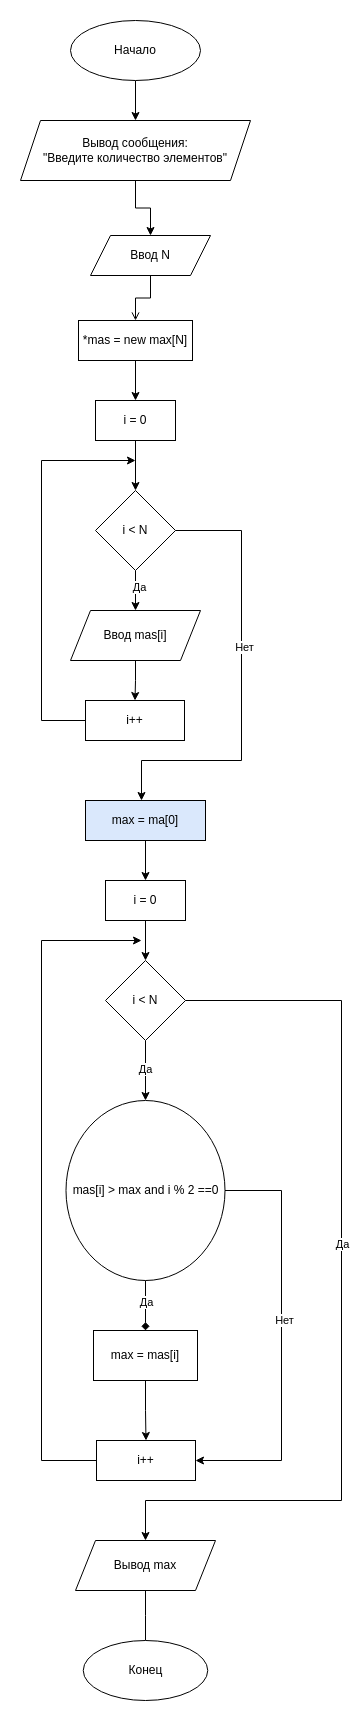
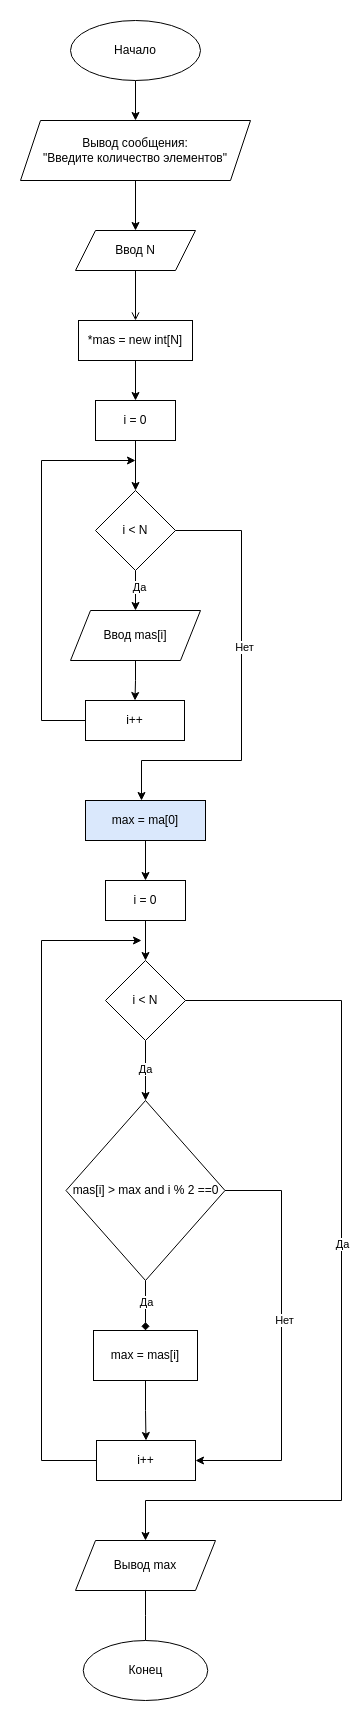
  <mxCell id="0" />
  <mxCell id="1" parent="0" />
  <mxCell id="2" value="" style="edgeStyle=orthogonalEdgeStyle;rounded=0;orthogonalLoop=1;jettySize=auto;html=1;" parent="1" source="3" target="5" edge="1"><mxGeometry relative="1" as="geometry" /></mxCell>
  <mxCell id="3" value="Начало" style="ellipse;whiteSpace=wrap;html=1;" parent="1" vertex="1"><mxGeometry x="70" y="20" width="130" height="60" as="geometry" /></mxCell>
  <mxCell id="4" value="" style="edgeStyle=orthogonalEdgeStyle;rounded=0;orthogonalLoop=1;jettySize=auto;html=1;" parent="1" source="5" target="7" edge="1"><mxGeometry relative="1" as="geometry" /></mxCell>
  <mxCell id="5" value="Вывод сообщения:&lt;br&gt;&quot;Введите количество элементов&quot;" style="shape=parallelogram;perimeter=parallelogramPerimeter;whiteSpace=wrap;html=1;fixedSize=1;" parent="1" vertex="1"><mxGeometry x="20" y="120" width="230" height="60" as="geometry" /></mxCell>
  <mxCell id="6" value="" style="edgeStyle=orthogonalEdgeStyle;rounded=0;orthogonalLoop=1;jettySize=auto;html=1;endArrow=open;" parent="1" source="7" target="9" edge="1"><mxGeometry relative="1" as="geometry" /></mxCell>
- <mxCell id="7" value="Ввод N" style="shape=parallelogram;perimeter=parallelogramPerimeter;whiteSpace=wrap;html=1;fixedSize=1;" parent="1" vertex="1"><mxGeometry x="90" y="235" width="120" height="40" as="geometry" /></mxCell>
+ <mxCell id="7" value="Ввод N" style="shape=parallelogram;perimeter=parallelogramPerimeter;whiteSpace=wrap;html=1;fixedSize=1;" parent="1" vertex="1"><mxGeometry x="75" y="230" width="120" height="40" as="geometry" /></mxCell>
  <mxCell id="8" value="" style="edgeStyle=orthogonalEdgeStyle;rounded=0;orthogonalLoop=1;jettySize=auto;html=1;" parent="1" source="9" target="11" edge="1"><mxGeometry relative="1" as="geometry" /></mxCell>
- <mxCell id="9" value="*mas = new max[N]" style="whiteSpace=wrap;html=1;" parent="1" vertex="1"><mxGeometry x="78" y="320" width="114" height="40" as="geometry" /></mxCell>
+ <mxCell id="9" value="*mas = new int[N]" style="whiteSpace=wrap;html=1;" parent="1" vertex="1"><mxGeometry x="78" y="320" width="114" height="40" as="geometry" /></mxCell>
  <mxCell id="10" value="" style="edgeStyle=orthogonalEdgeStyle;rounded=0;orthogonalLoop=1;jettySize=auto;html=1;" parent="1" source="11" target="14" edge="1"><mxGeometry relative="1" as="geometry" /></mxCell>
  <mxCell id="11" value="i = 0" style="rounded=0;whiteSpace=wrap;html=1;" parent="1" vertex="1"><mxGeometry x="95" y="400" width="80" height="40" as="geometry" /></mxCell>
  <mxCell id="12" value="" style="edgeStyle=orthogonalEdgeStyle;rounded=0;orthogonalLoop=1;jettySize=auto;html=1;" parent="1" source="14" target="16" edge="1"><mxGeometry relative="1" as="geometry" /></mxCell>
  <mxCell id="13" value="Да" style="edgeLabel;html=1;align=center;verticalAlign=middle;resizable=0;points=[];" parent="12" vertex="1" connectable="0"><mxGeometry x="-0.225" y="3" relative="1" as="geometry"><mxPoint as="offset" /></mxGeometry></mxCell>
  <mxCell id="14" value="i &amp;lt; N" style="rhombus;whiteSpace=wrap;html=1;rounded=0;" parent="1" vertex="1"><mxGeometry x="95" y="490" width="80" height="80" as="geometry" /></mxCell>
  <mxCell id="15" value="" style="edgeStyle=orthogonalEdgeStyle;rounded=0;orthogonalLoop=1;jettySize=auto;html=1;" parent="1" source="16" target="17" edge="1"><mxGeometry relative="1" as="geometry" /></mxCell>
  <mxCell id="16" value="Ввод mas[i]" style="shape=parallelogram;perimeter=parallelogramPerimeter;whiteSpace=wrap;html=1;fixedSize=1;" parent="1" vertex="1"><mxGeometry x="70" y="610" width="130" height="50" as="geometry" /></mxCell>
  <mxCell id="17" value="i++" style="rounded=0;whiteSpace=wrap;html=1;" parent="1" vertex="1"><mxGeometry x="85" y="700" width="99" height="40" as="geometry" /></mxCell>
  <mxCell id="18" value="" style="endArrow=classic;html=1;rounded=0;exitX=0;exitY=0.5;exitDx=0;exitDy=0;" parent="1" source="17" edge="1"><mxGeometry width="50" height="50" relative="1" as="geometry"><mxPoint x="111" y="500" as="sourcePoint" /><mxPoint x="135" y="460" as="targetPoint" /><Array as="points"><mxPoint x="41" y="720" /><mxPoint x="41" y="460" /></Array></mxGeometry></mxCell>
  <mxCell id="19" value="" style="endArrow=classic;html=1;rounded=0;exitX=1;exitY=0.5;exitDx=0;exitDy=0;" parent="1" source="14" edge="1"><mxGeometry width="50" height="50" relative="1" as="geometry"><mxPoint x="111" y="500" as="sourcePoint" /><mxPoint x="141" y="800" as="targetPoint" /><Array as="points"><mxPoint x="241" y="530" /><mxPoint x="241" y="760" /><mxPoint x="141" y="760" /></Array></mxGeometry></mxCell>
  <mxCell id="20" value="Нет" style="edgeLabel;html=1;align=center;verticalAlign=middle;resizable=0;points=[];" parent="19" vertex="1" connectable="0"><mxGeometry x="-0.165" y="2" relative="1" as="geometry"><mxPoint as="offset" /></mxGeometry></mxCell>
  <mxCell id="21" value="" style="edgeStyle=orthogonalEdgeStyle;rounded=0;orthogonalLoop=1;jettySize=auto;html=1;" parent="1" source="22" target="24" edge="1"><mxGeometry relative="1" as="geometry" /></mxCell>
  <mxCell id="22" value="max = ma[0]" style="rounded=0;whiteSpace=wrap;html=1;fillColor=#dae8fc;" parent="1" vertex="1"><mxGeometry x="85" y="800" width="120" height="40" as="geometry" /></mxCell>
  <mxCell id="23" value="" style="edgeStyle=orthogonalEdgeStyle;rounded=0;orthogonalLoop=1;jettySize=auto;html=1;" parent="1" source="24" target="27" edge="1"><mxGeometry relative="1" as="geometry" /></mxCell>
  <mxCell id="24" value="i = 0" style="rounded=0;whiteSpace=wrap;html=1;" parent="1" vertex="1"><mxGeometry x="105" y="880" width="80" height="40" as="geometry" /></mxCell>
  <mxCell id="25" value="" style="edgeStyle=orthogonalEdgeStyle;rounded=0;orthogonalLoop=1;jettySize=auto;html=1;" parent="1" source="27" target="30" edge="1"><mxGeometry relative="1" as="geometry" /></mxCell>
  <mxCell id="26" value="Да" style="edgeLabel;html=1;align=center;verticalAlign=middle;resizable=0;points=[];" parent="25" vertex="1" connectable="0"><mxGeometry x="-0.067" y="-1" relative="1" as="geometry"><mxPoint as="offset" /></mxGeometry></mxCell>
  <mxCell id="27" value="i &amp;lt; N" style="rhombus;whiteSpace=wrap;html=1;rounded=0;" parent="1" vertex="1"><mxGeometry x="105" y="960" width="80" height="80" as="geometry" /></mxCell>
  <mxCell id="28" value="" style="edgeStyle=orthogonalEdgeStyle;rounded=0;orthogonalLoop=1;jettySize=auto;html=1;endArrow=diamond;" parent="1" source="30" target="32" edge="1"><mxGeometry relative="1" as="geometry" /></mxCell>
  <mxCell id="29" value="Да" style="edgeLabel;html=1;align=center;verticalAlign=middle;resizable=0;points=[];" parent="28" vertex="1" connectable="0"><mxGeometry x="-0.16" relative="1" as="geometry"><mxPoint as="offset" /></mxGeometry></mxCell>
- <mxCell id="30" value="mas[i] &amp;gt; max and i % 2 ==0" style="ellipse;whiteSpace=wrap;html=1;" parent="1" vertex="1"><mxGeometry x="65.5" y="1100" width="159" height="180" as="geometry" /></mxCell>
+ <mxCell id="30" value="mas[i] &amp;gt; max and i % 2 ==0" style="rhombus;whiteSpace=wrap;html=1;" parent="1" vertex="1"><mxGeometry x="65.5" y="1100" width="159" height="180" as="geometry" /></mxCell>
  <mxCell id="31" value="" style="edgeStyle=orthogonalEdgeStyle;rounded=0;orthogonalLoop=1;jettySize=auto;html=1;" parent="1" source="32" target="33" edge="1"><mxGeometry relative="1" as="geometry" /></mxCell>
  <mxCell id="32" value="max = mas[i]" style="whiteSpace=wrap;html=1;" parent="1" vertex="1"><mxGeometry x="93" y="1330" width="104" height="50" as="geometry" /></mxCell>
  <mxCell id="33" value="i++" style="rounded=0;whiteSpace=wrap;html=1;" parent="1" vertex="1"><mxGeometry x="96" y="1440" width="99" height="40" as="geometry" /></mxCell>
  <mxCell id="34" value="" style="endArrow=classic;html=1;rounded=0;exitX=0;exitY=0.5;exitDx=0;exitDy=0;" parent="1" source="33" edge="1"><mxGeometry width="50" height="50" relative="1" as="geometry"><mxPoint x="111" y="1200" as="sourcePoint" /><mxPoint x="141" y="940" as="targetPoint" /><Array as="points"><mxPoint x="41" y="1460" /><mxPoint x="41" y="940" /></Array></mxGeometry></mxCell>
  <mxCell id="35" value="" style="endArrow=classic;html=1;rounded=0;exitX=1;exitY=0.5;exitDx=0;exitDy=0;entryX=1;entryY=0.5;entryDx=0;entryDy=0;" parent="1" source="30" target="33" edge="1"><mxGeometry width="50" height="50" relative="1" as="geometry"><mxPoint x="111" y="1200" as="sourcePoint" /><mxPoint x="261" y="1490" as="targetPoint" /><Array as="points"><mxPoint x="281" y="1190" /><mxPoint x="281" y="1460" /></Array></mxGeometry></mxCell>
  <mxCell id="36" value="Нет" style="edgeLabel;html=1;align=center;verticalAlign=middle;resizable=0;points=[];" parent="35" vertex="1" connectable="0"><mxGeometry x="-0.105" y="2" relative="1" as="geometry"><mxPoint y="1" as="offset" /></mxGeometry></mxCell>
  <mxCell id="37" value="" style="endArrow=classic;html=1;rounded=0;exitX=1;exitY=0.5;exitDx=0;exitDy=0;" parent="1" source="27" edge="1"><mxGeometry width="50" height="50" relative="1" as="geometry"><mxPoint x="111" y="1310" as="sourcePoint" /><mxPoint x="145" y="1540" as="targetPoint" /><Array as="points"><mxPoint x="341" y="1000" /><mxPoint x="341" y="1500" /><mxPoint x="145" y="1500" /></Array></mxGeometry></mxCell>
  <mxCell id="38" value="Да" style="edgeLabel;html=1;align=center;verticalAlign=middle;resizable=0;points=[];" vertex="1" connectable="0" parent="37"><mxGeometry x="-0.105" relative="1" as="geometry"><mxPoint as="offset" /></mxGeometry></mxCell>
  <mxCell id="39" value="" style="edgeStyle=orthogonalEdgeStyle;rounded=0;orthogonalLoop=1;jettySize=auto;html=1;endArrow=none;" parent="1" source="40" target="41" edge="1"><mxGeometry relative="1" as="geometry" /></mxCell>
  <mxCell id="40" value="Вывод max" style="shape=parallelogram;perimeter=parallelogramPerimeter;whiteSpace=wrap;html=1;fixedSize=1;" parent="1" vertex="1"><mxGeometry x="75" y="1540" width="140" height="50" as="geometry" /></mxCell>
  <mxCell id="41" value="Конец" style="ellipse;whiteSpace=wrap;html=1;" parent="1" vertex="1"><mxGeometry x="82.75" y="1640" width="124.5" height="60" as="geometry" /></mxCell>
